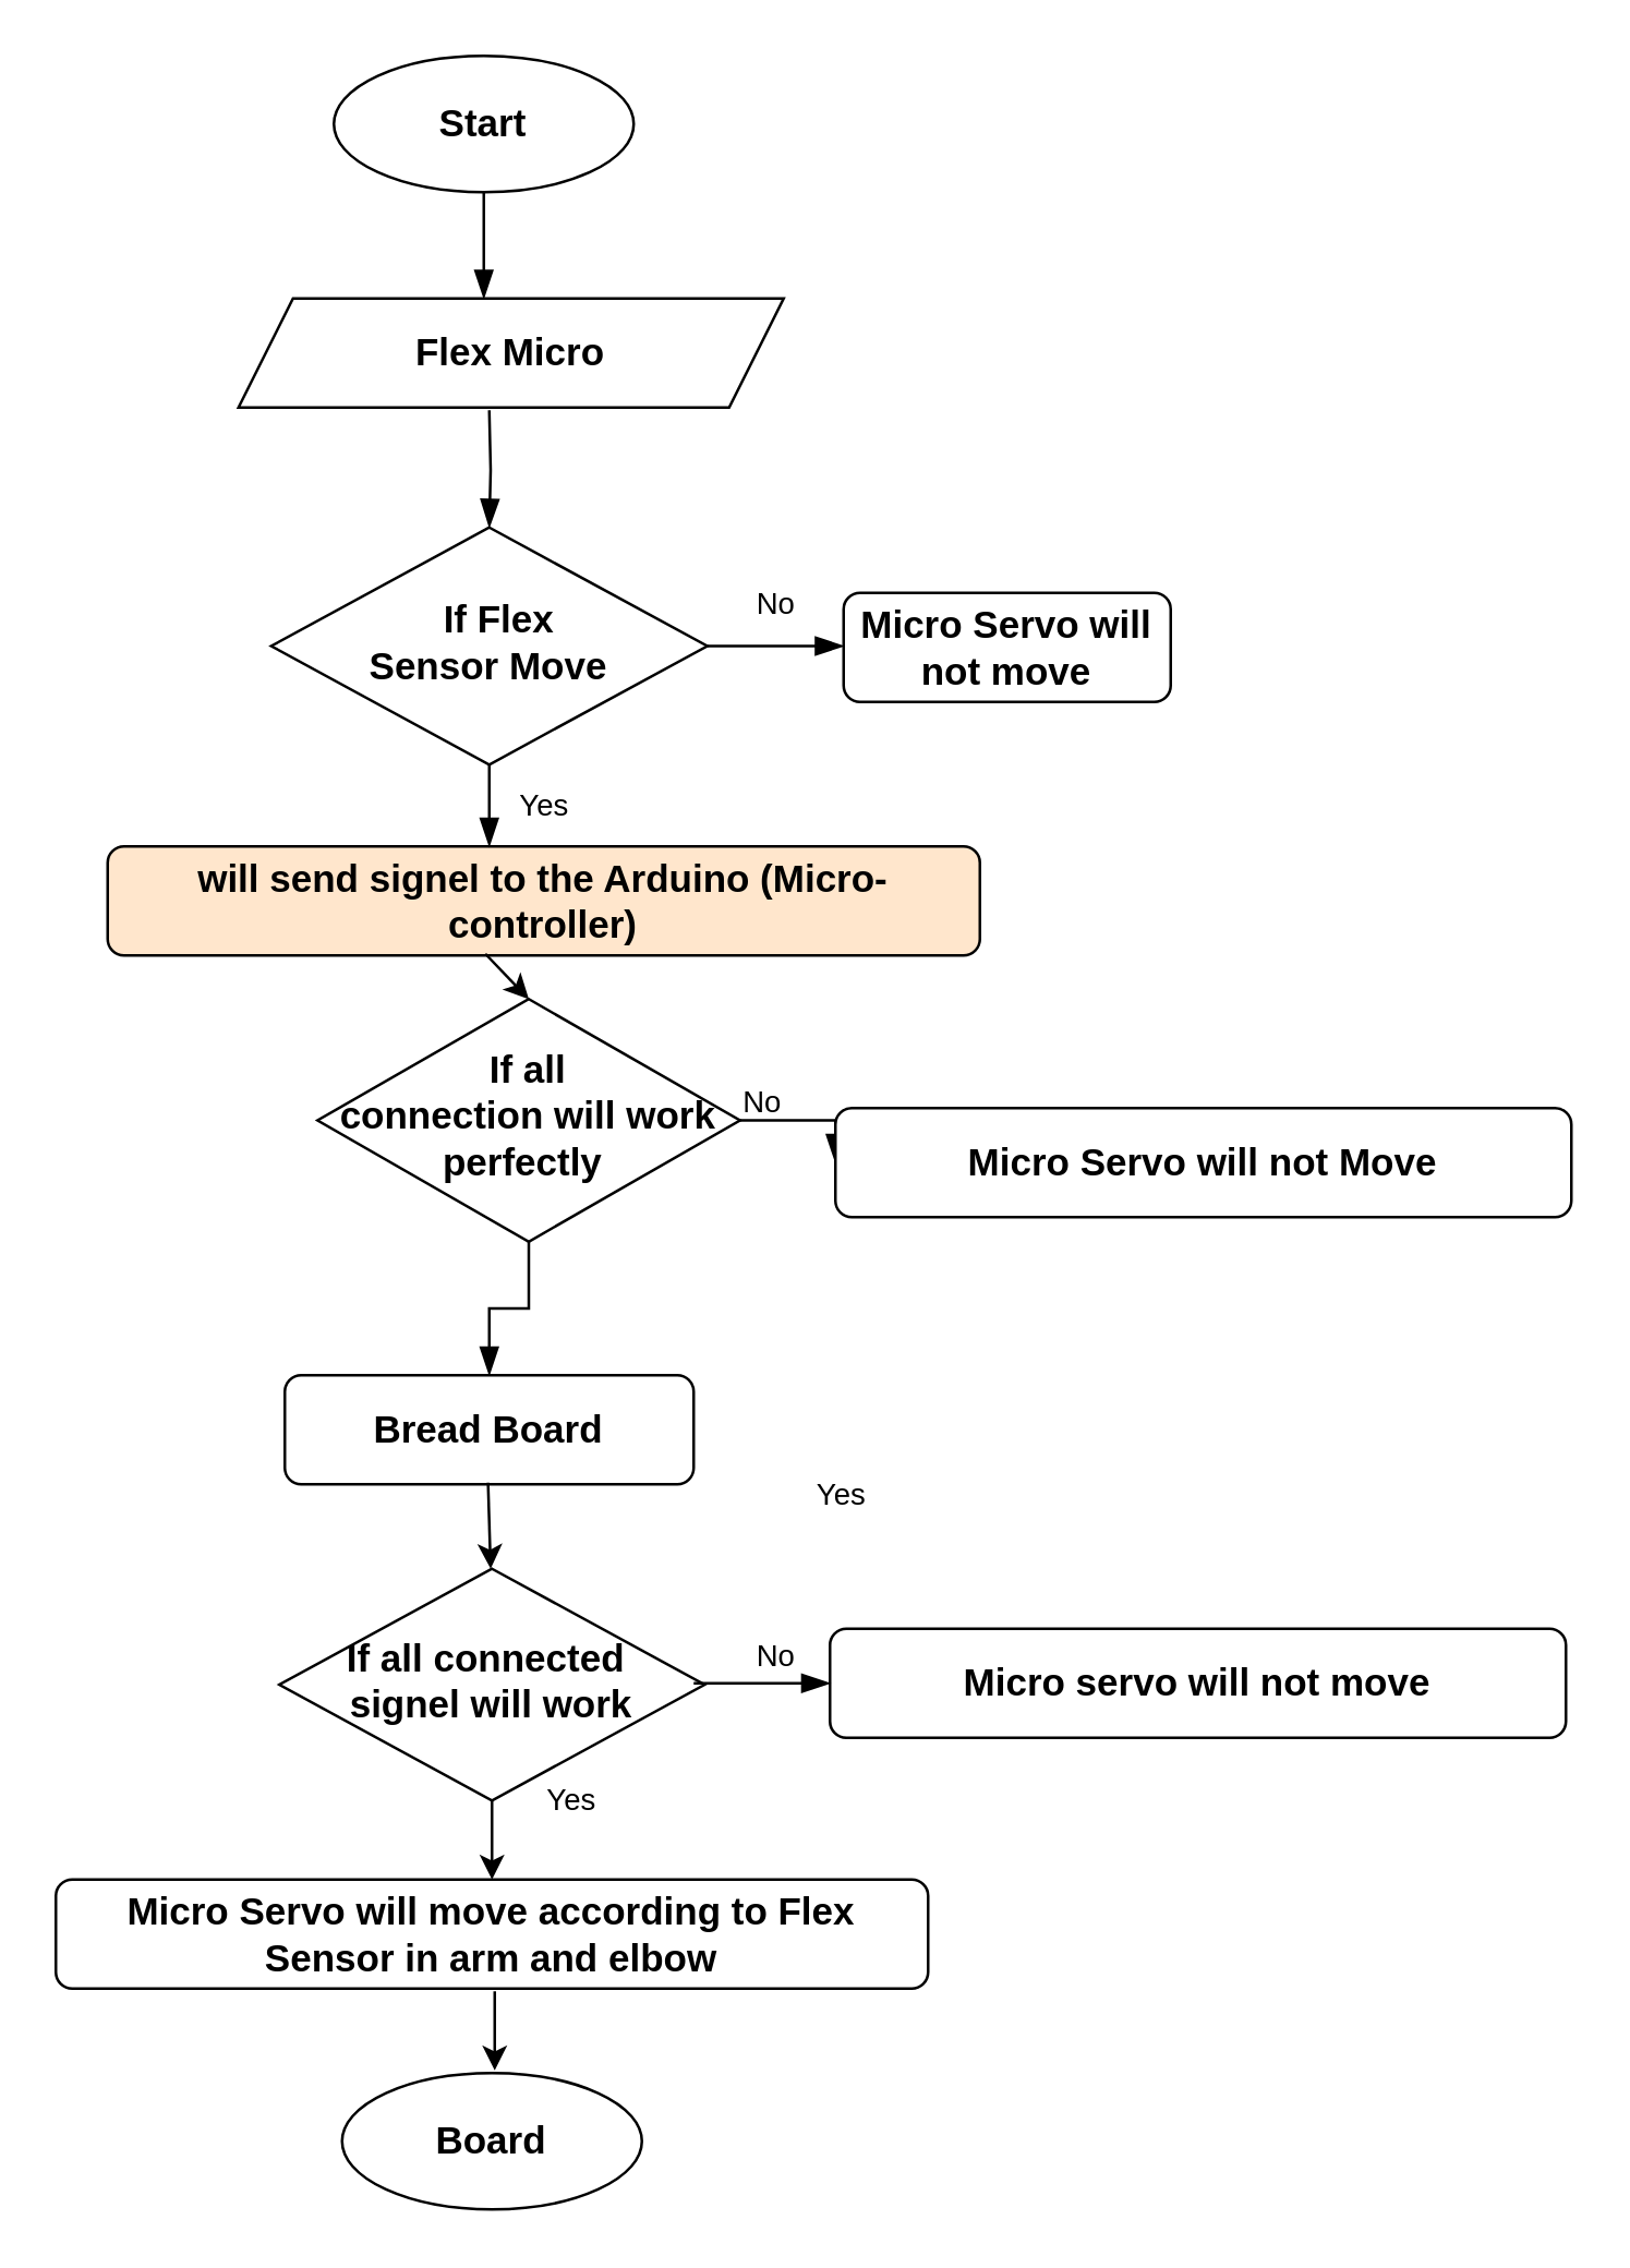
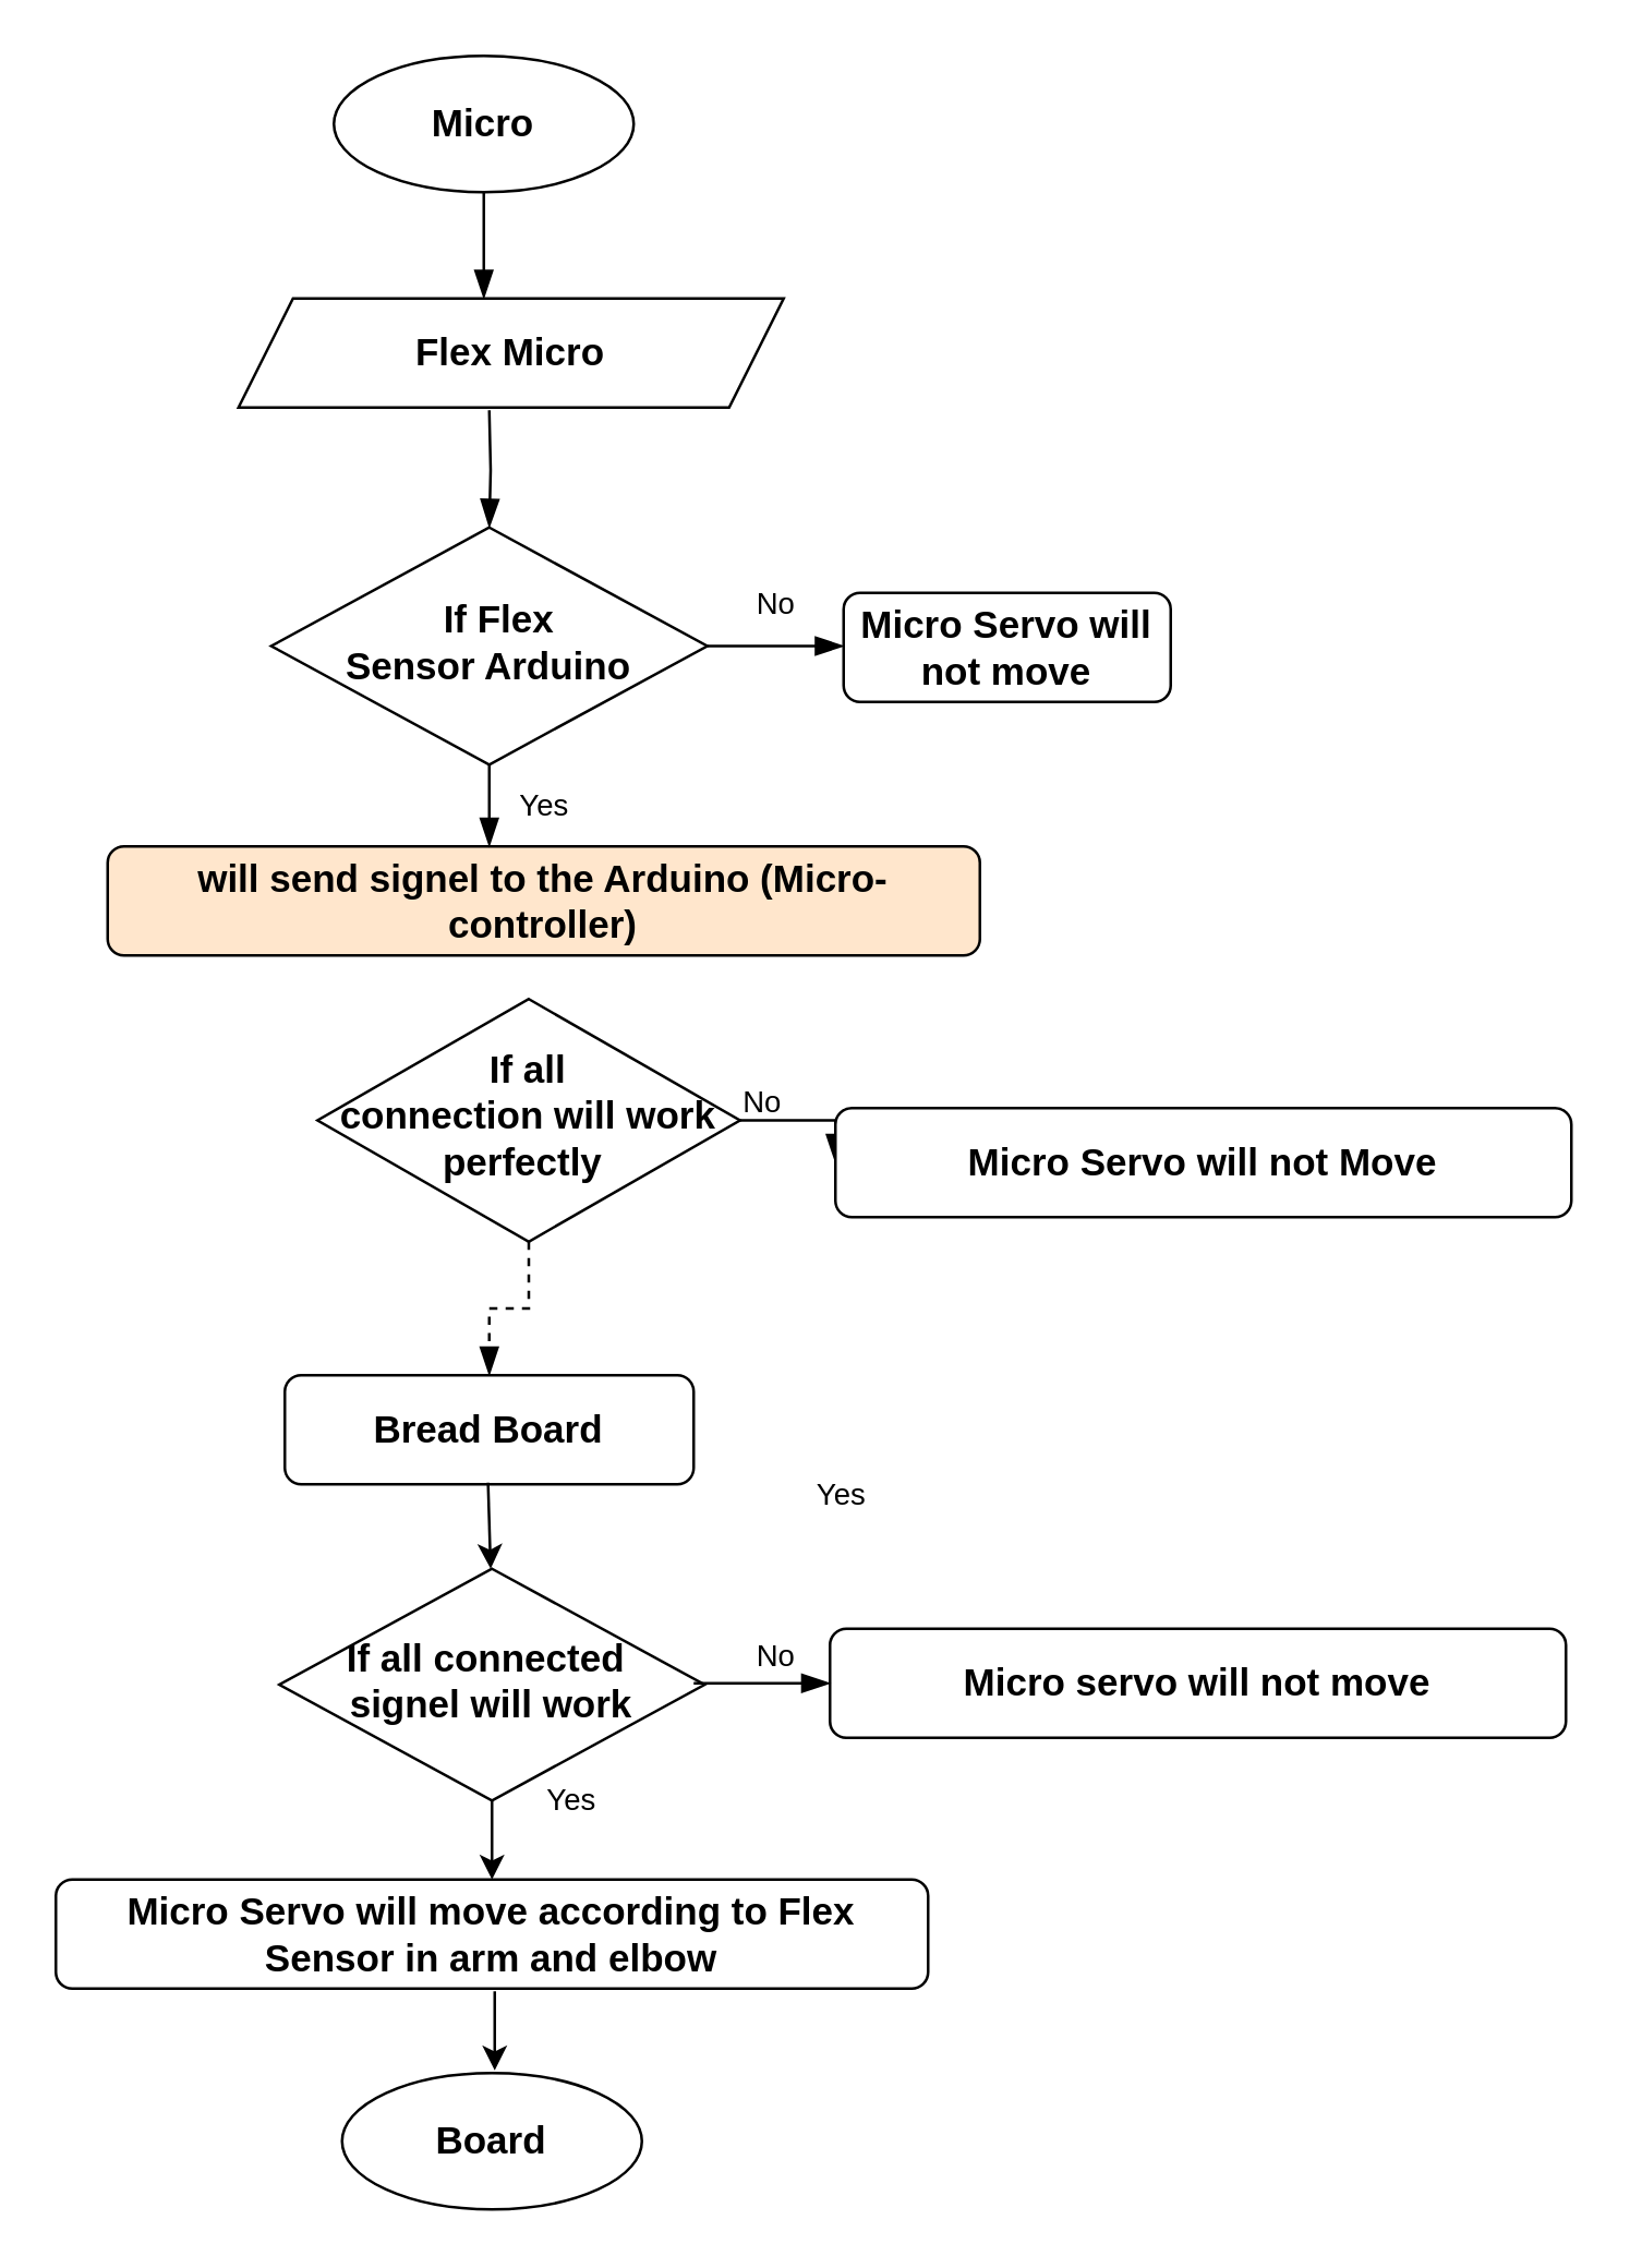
  <mxCell id="0" />
  <mxCell id="1" parent="0" />
  <mxCell id="2" value="" style="rounded=0;html=1;jettySize=auto;orthogonalLoop=1;fontSize=11;endArrow=blockThin;endFill=1;endSize=8;strokeWidth=1;shadow=0;labelBackgroundColor=none;edgeStyle=orthogonalEdgeStyle;" parent="1" target="4" edge="1"><mxGeometry relative="1" as="geometry"><mxPoint x="179" y="150" as="sourcePoint" /></mxGeometry></mxCell>
  <mxCell id="3" value="No" style="edgeStyle=orthogonalEdgeStyle;rounded=0;html=1;jettySize=auto;orthogonalLoop=1;fontSize=11;endArrow=blockThin;endFill=1;endSize=8;strokeWidth=1;shadow=0;labelBackgroundColor=none;" parent="1" source="4" target="5" edge="1"><mxGeometry y="17" relative="1" as="geometry"><mxPoint y="1" as="offset" /><Array as="points"><mxPoint x="284" y="237" /><mxPoint x="284" y="237" /></Array></mxGeometry></mxCell>
- <mxCell id="4" value="&lt;font style=&quot;font-size: 14px&quot;&gt;&lt;b&gt;&amp;nbsp; If Flex &lt;br&gt;Sensor Move&lt;/b&gt;&lt;/font&gt;" style="rhombus;whiteSpace=wrap;html=1;shadow=0;fontFamily=Helvetica;fontSize=12;align=center;strokeWidth=1;spacing=6;spacingTop=-4;" parent="1" vertex="1"><mxGeometry x="99" y="193" width="160" height="87" as="geometry" /></mxCell>
+ <mxCell id="4" value="&lt;font style=&quot;font-size: 14px&quot;&gt;&lt;b&gt;&amp;nbsp; If Flex &lt;br&gt;Sensor Arduino&lt;/b&gt;&lt;/font&gt;" style="rhombus;whiteSpace=wrap;html=1;shadow=0;fontFamily=Helvetica;fontSize=12;align=center;strokeWidth=1;spacing=6;spacingTop=-4;" parent="1" vertex="1"><mxGeometry x="99" y="193" width="160" height="87" as="geometry" /></mxCell>
  <mxCell id="5" value="&lt;font style=&quot;font-size: 14px&quot;&gt;&lt;b&gt;Micro Servo will not move&lt;/b&gt;&lt;/font&gt;" style="rounded=1;whiteSpace=wrap;html=1;fontSize=12;glass=0;strokeWidth=1;shadow=0;" parent="1" vertex="1"><mxGeometry x="309" y="217" width="120" height="40" as="geometry" /></mxCell>
- <mxCell id="6" value="No" style="rounded=0;html=1;jettySize=auto;orthogonalLoop=1;fontSize=11;endArrow=blockThin;endFill=1;endSize=8;strokeWidth=1;shadow=0;labelBackgroundColor=none;edgeStyle=orthogonalEdgeStyle;entryX=0.5;entryY=0;entryDx=0;entryDy=0;" parent="1" source="8" target="9" edge="1"><mxGeometry x="0.344" y="128" relative="1" as="geometry"><mxPoint x="-28" y="-80" as="offset" /><mxPoint x="179" y="500" as="targetPoint" /></mxGeometry></mxCell>
+ <mxCell id="6" value="No" style="rounded=0;html=1;jettySize=auto;orthogonalLoop=1;fontSize=11;endArrow=blockThin;endFill=1;endSize=8;strokeWidth=1;shadow=0;labelBackgroundColor=none;edgeStyle=orthogonalEdgeStyle;entryX=0.5;entryY=0;entryDx=0;entryDy=0;dashed=1;" parent="1" source="8" target="9" edge="1"><mxGeometry x="0.344" y="128" relative="1" as="geometry"><mxPoint x="-28" y="-80" as="offset" /><mxPoint x="179" y="500" as="targetPoint" /></mxGeometry></mxCell>
  <mxCell id="7" value="Yes" style="edgeStyle=orthogonalEdgeStyle;rounded=0;html=1;jettySize=auto;orthogonalLoop=1;fontSize=11;endArrow=blockThin;endFill=1;endSize=8;strokeWidth=1;shadow=0;labelBackgroundColor=none;entryX=0;entryY=0.5;entryDx=0;entryDy=0;exitX=1;exitY=0.5;exitDx=0;exitDy=0;" parent="1" source="8" target="10" edge="1"><mxGeometry x="0.01" y="-92" relative="1" as="geometry"><mxPoint x="11" y="45" as="offset" /></mxGeometry></mxCell>
  <mxCell id="8" value="&lt;font style=&quot;font-size: 14px&quot;&gt;&lt;b&gt;If&amp;nbsp;all &lt;br&gt;connection will work perfectly&amp;nbsp;&lt;/b&gt;&lt;/font&gt;" style="rhombus;whiteSpace=wrap;html=1;shadow=0;fontFamily=Helvetica;fontSize=12;align=center;strokeWidth=1;spacing=6;spacingTop=-4;" parent="1" vertex="1"><mxGeometry x="116" y="366" width="155" height="89" as="geometry" /></mxCell>
  <mxCell id="9" value="&lt;font style=&quot;font-size: 14px&quot;&gt;&lt;b&gt;Bread Board&lt;/b&gt;&lt;/font&gt;" style="rounded=1;whiteSpace=wrap;html=1;fontSize=12;glass=0;strokeWidth=1;shadow=0;" parent="1" vertex="1"><mxGeometry x="104" y="504" width="150" height="40" as="geometry" /></mxCell>
  <mxCell id="10" value="&lt;font style=&quot;font-size: 14px&quot;&gt;&lt;b&gt;Micro Servo will not Move&lt;/b&gt;&lt;/font&gt;" style="rounded=1;whiteSpace=wrap;html=1;fontSize=12;glass=0;strokeWidth=1;shadow=0;" parent="1" vertex="1"><mxGeometry x="306" y="406" width="270" height="40" as="geometry" /></mxCell>
  <mxCell id="11" value="&lt;font style=&quot;font-size: 14px&quot;&gt;&lt;b&gt;Flex Micro&lt;/b&gt;&lt;/font&gt;" style="shape=parallelogram;perimeter=parallelogramPerimeter;whiteSpace=wrap;html=1;fixedSize=1;" parent="1" vertex="1"><mxGeometry x="87" y="109" width="200" height="40" as="geometry" /></mxCell>
  <mxCell id="12" value="" style="rounded=0;html=1;jettySize=auto;orthogonalLoop=1;fontSize=11;endArrow=blockThin;endFill=1;endSize=8;strokeWidth=1;shadow=0;labelBackgroundColor=none;edgeStyle=orthogonalEdgeStyle;" parent="1" edge="1"><mxGeometry relative="1" as="geometry"><mxPoint x="177" y="68" as="sourcePoint" /><mxPoint x="177" y="109" as="targetPoint" /></mxGeometry></mxCell>
  <mxCell id="13" value="&lt;font style=&quot;font-size: 14px&quot;&gt;&lt;b&gt;will send signel to the Arduino (Micro-controller)&lt;/b&gt;&lt;/font&gt;" style="rounded=1;whiteSpace=wrap;html=1;fillColor=#ffe6cc;" parent="1" vertex="1"><mxGeometry x="39" y="310" width="320" height="40" as="geometry" /></mxCell>
  <mxCell id="14" value="Yes" style="rounded=0;html=1;jettySize=auto;orthogonalLoop=1;fontSize=11;endArrow=blockThin;endFill=1;endSize=8;strokeWidth=1;shadow=0;labelBackgroundColor=none;edgeStyle=orthogonalEdgeStyle;" parent="1" edge="1"><mxGeometry y="20" relative="1" as="geometry"><mxPoint as="offset" /><mxPoint x="179" y="280" as="sourcePoint" /><mxPoint x="179" y="310" as="targetPoint" /></mxGeometry></mxCell>
  <mxCell id="15" value="&lt;font style=&quot;font-size: 14px&quot;&gt;&lt;b&gt;If all connected&amp;nbsp;&lt;br&gt;signel will work&lt;/b&gt;&lt;/font&gt;" style="rhombus;whiteSpace=wrap;html=1;shadow=0;fontFamily=Helvetica;fontSize=12;align=center;strokeWidth=1;spacing=6;spacingTop=-4;" parent="1" vertex="1"><mxGeometry x="102" y="575" width="156" height="85" as="geometry" /></mxCell>
  <mxCell id="16" value="&lt;font style=&quot;font-size: 14px&quot;&gt;&lt;b&gt;Micro servo will not move&lt;/b&gt;&lt;/font&gt;" style="rounded=1;whiteSpace=wrap;html=1;fontSize=12;glass=0;strokeWidth=1;shadow=0;" parent="1" vertex="1"><mxGeometry x="304" y="597" width="270" height="40" as="geometry" /></mxCell>
  <mxCell id="17" value="Yes" style="edgeStyle=orthogonalEdgeStyle;rounded=0;html=1;jettySize=auto;orthogonalLoop=1;fontSize=11;endArrow=blockThin;endFill=1;endSize=8;strokeWidth=1;shadow=0;labelBackgroundColor=none;" parent="1" edge="1"><mxGeometry x="-1" y="-62" relative="1" as="geometry"><mxPoint x="-45" y="-19" as="offset" /><mxPoint x="254" y="617" as="sourcePoint" /><mxPoint x="304" y="617" as="targetPoint" /></mxGeometry></mxCell>
  <mxCell id="18" value="&lt;font style=&quot;font-size: 14px&quot;&gt;&lt;b&gt;Micro Servo will move according to Flex Sensor in arm and elbow&lt;/b&gt;&lt;/font&gt;" style="rounded=1;whiteSpace=wrap;html=1;" parent="1" vertex="1"><mxGeometry x="20" y="689" width="320" height="40" as="geometry" /></mxCell>
  <mxCell id="19" value="&lt;font style=&quot;font-size: 14px&quot;&gt;&lt;b&gt;Board&lt;/b&gt;&lt;/font&gt;" style="ellipse;whiteSpace=wrap;html=1;" parent="1" vertex="1"><mxGeometry x="125" y="760" width="110" height="50" as="geometry" /></mxCell>
- <mxCell id="20" value="&lt;font style=&quot;font-size: 14px&quot;&gt;&lt;b&gt;Start&lt;/b&gt;&lt;/font&gt;" style="ellipse;whiteSpace=wrap;html=1;" parent="1" vertex="1"><mxGeometry x="122" y="20" width="110" height="50" as="geometry" /></mxCell>
+ <mxCell id="20" value="&lt;font style=&quot;font-size: 14px&quot;&gt;&lt;b&gt;Micro&lt;/b&gt;&lt;/font&gt;" style="ellipse;whiteSpace=wrap;html=1;" parent="1" vertex="1"><mxGeometry x="122" y="20" width="110" height="50" as="geometry" /></mxCell>
  <mxCell id="21" value="&lt;font style=&quot;font-size: 11px&quot;&gt;No&lt;/font&gt;" style="text;html=1;align=center;verticalAlign=middle;resizable=0;points=[];autosize=1;" parent="1" vertex="1"><mxGeometry x="269" y="597" width="30" height="20" as="geometry" /></mxCell>
  <mxCell id="22" value="" style="endArrow=classic;html=1;exitX=0.5;exitY=1;exitDx=0;exitDy=0;entryX=0.5;entryY=0;entryDx=0;entryDy=0;" parent="1" source="15" target="18" edge="1"><mxGeometry width="50" height="50" relative="1" as="geometry"><mxPoint x="229" y="620" as="sourcePoint" /><mxPoint x="269" y="650" as="targetPoint" /></mxGeometry></mxCell>
  <mxCell id="23" value="" style="endArrow=classic;html=1;exitX=0.5;exitY=1;exitDx=0;exitDy=0;entryX=0.5;entryY=0;entryDx=0;entryDy=0;" parent="1" edge="1"><mxGeometry width="50" height="50" relative="1" as="geometry"><mxPoint x="181" y="730" as="sourcePoint" /><mxPoint x="181" y="759" as="targetPoint" /></mxGeometry></mxCell>
- <mxCell id="24" value="" style="endArrow=classic;html=1;entryX=0.5;entryY=0;entryDx=0;entryDy=0;exitX=0.433;exitY=0.985;exitDx=0;exitDy=0;exitPerimeter=0;" edge="1" parent="1" source="13" target="8"><mxGeometry width="50" height="50" relative="1" as="geometry"><mxPoint x="270" y="420" as="sourcePoint" /><mxPoint x="320" y="370" as="targetPoint" /></mxGeometry></mxCell>
  <mxCell id="25" value="" style="endArrow=classic;html=1;entryX=0.5;entryY=0;entryDx=0;entryDy=0;exitX=0.433;exitY=0.985;exitDx=0;exitDy=0;exitPerimeter=0;" edge="1" parent="1"><mxGeometry width="50" height="50" relative="1" as="geometry"><mxPoint x="178.56" y="543.4" as="sourcePoint" /><mxPoint x="179.5" y="575" as="targetPoint" /></mxGeometry></mxCell>
